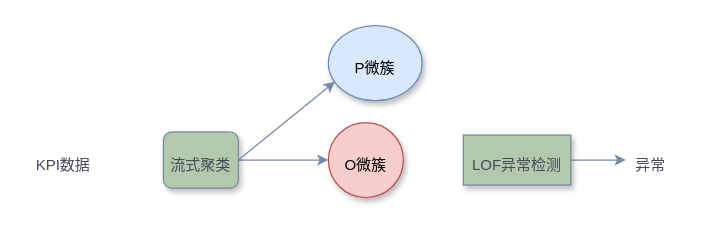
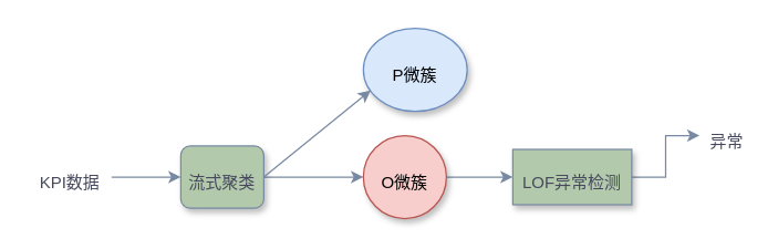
  <mxCell id="0" />
  <mxCell id="1" parent="0" />
+ <mxCell id="2" style="edgeStyle=orthogonalEdgeStyle;rounded=0;hachureGap=4;orthogonalLoop=1;jettySize=auto;html=1;strokeColor=#788AA3;fontFamily=Architects Daughter;fontSource=https%3A%2F%2Ffonts.googleapis.com%2Fcss%3Ffamily%3DArchitects%2BDaughter;fontSize=16;fontColor=#46495D;fillColor=#B2C9AB;" edge="1" parent="1" source="8" target="6"><mxGeometry relative="1" as="geometry"><mxPoint x="130" y="150" as="sourcePoint" /></mxGeometry></mxCell>
+ <mxCell id="3" style="edgeStyle=orthogonalEdgeStyle;rounded=0;hachureGap=4;orthogonalLoop=1;jettySize=auto;html=1;exitX=1;exitY=0.5;exitDx=0;exitDy=0;entryX=0;entryY=0.5;entryDx=0;entryDy=0;strokeColor=#788AA3;fontFamily=Architects Daughter;fontSource=https%3A%2F%2Ffonts.googleapis.com%2Fcss%3Ffamily%3DArchitects%2BDaughter;fontSize=16;fontColor=#46495D;fillColor=#B2C9AB;" edge="1" parent="1" source="4" target="10"><mxGeometry relative="1" as="geometry" /></mxCell>
  <mxCell id="4" value="&lt;font style=&quot;font-size: 12px;&quot; face=&quot;Helvetica&quot;&gt;O微簇&lt;/font&gt;" style="ellipse;whiteSpace=wrap;html=1;aspect=fixed;hachureGap=4;strokeColor=#b85450;fontFamily=Architects Daughter;fontSource=https%3A%2F%2Ffonts.googleapis.com%2Fcss%3Ffamily%3DArchitects%2BDaughter;fontSize=20;fillColor=#f8cecc;shadow=1;" vertex="1" parent="1"><mxGeometry x="262" y="97.5" width="60" height="60" as="geometry" /></mxCell>
  <mxCell id="5" style="rounded=0;hachureGap=4;orthogonalLoop=1;jettySize=auto;html=1;exitX=1;exitY=0.5;exitDx=0;exitDy=0;entryX=0;entryY=0.5;entryDx=0;entryDy=0;strokeColor=#788AA3;fontFamily=Architects Daughter;fontSource=https%3A%2F%2Ffonts.googleapis.com%2Fcss%3Ffamily%3DArchitects%2BDaughter;fontSize=16;fontColor=#46495D;fillColor=#B2C9AB;" edge="1" parent="1" source="6" target="4"><mxGeometry relative="1" as="geometry" /></mxCell>
  <mxCell id="6" value="&lt;font style=&quot;font-size: 12px;&quot;&gt;流式聚类&lt;/font&gt;" style="rounded=1;whiteSpace=wrap;html=1;hachureGap=4;strokeColor=#788AA3;fontFamily=Architects Daughter;fontSource=https%3A%2F%2Ffonts.googleapis.com%2Fcss%3Ffamily%3DArchitects%2BDaughter;fontSize=20;fontColor=#46495D;fillColor=#B2C9AB;shadow=1;" vertex="1" parent="1"><mxGeometry x="130" y="105" width="60" height="45" as="geometry" /></mxCell>
- <mxCell id="7" value="&lt;font style=&quot;font-size: 12px;&quot;&gt;异常&lt;/font&gt;" style="text;html=1;strokeColor=none;fillColor=none;align=center;verticalAlign=middle;whiteSpace=wrap;rounded=0;fontSize=20;fontFamily=Architects Daughter;fontColor=#46495D;shadow=1;" vertex="1" parent="1"><mxGeometry x="500" y="112.5" width="40" height="30" as="geometry" /></mxCell>
+ <mxCell id="7" value="&lt;font style=&quot;font-size: 12px;&quot;&gt;异常&lt;/font&gt;" style="text;html=1;strokeColor=none;fillColor=none;align=center;verticalAlign=middle;whiteSpace=wrap;rounded=0;fontSize=20;fontFamily=Architects Daughter;fontColor=#46495D;shadow=1;" vertex="1" parent="1"><mxGeometry x="505" y="82.5" width="40" height="30" as="geometry" /></mxCell>
  <mxCell id="8" value="&lt;font style=&quot;font-size: 12px;&quot; face=&quot;Helvetica&quot;&gt;KPI数据&lt;/font&gt;" style="text;html=1;strokeColor=none;fillColor=none;align=center;verticalAlign=middle;whiteSpace=wrap;rounded=0;fontSize=20;fontFamily=Architects Daughter;fontColor=#46495D;shadow=1;" vertex="1" parent="1"><mxGeometry x="20" y="102.5" width="60" height="50" as="geometry" /></mxCell>
  <mxCell id="9" style="edgeStyle=orthogonalEdgeStyle;rounded=0;hachureGap=4;orthogonalLoop=1;jettySize=auto;html=1;exitX=1;exitY=0.5;exitDx=0;exitDy=0;strokeColor=#788AA3;fontFamily=Architects Daughter;fontSource=https%3A%2F%2Ffonts.googleapis.com%2Fcss%3Ffamily%3DArchitects%2BDaughter;fontSize=16;fontColor=#46495D;fillColor=#B2C9AB;" edge="1" parent="1" source="10" target="7"><mxGeometry relative="1" as="geometry" /></mxCell>
  <mxCell id="10" value="&lt;font style=&quot;font-size: 12px;&quot; face=&quot;Helvetica&quot;&gt;LOF异常检测&lt;/font&gt;" style="whiteSpace=wrap;html=1;hachureGap=4;strokeColor=#788AA3;fontFamily=Architects Daughter;fontSource=https%3A%2F%2Ffonts.googleapis.com%2Fcss%3Ffamily%3DArchitects%2BDaughter;fontSize=20;fontColor=#46495D;fillColor=#B2C9AB;shadow=1;rounded=0;" vertex="1" parent="1"><mxGeometry x="370" y="107.5" width="86" height="40" as="geometry" /></mxCell>
  <mxCell id="11" value="&lt;font style=&quot;font-size: 12px;&quot; face=&quot;Helvetica&quot;&gt;P微簇&lt;/font&gt;" style="ellipse;whiteSpace=wrap;html=1;aspect=fixed;hachureGap=4;strokeColor=#6c8ebf;fontFamily=Architects Daughter;fontSource=https%3A%2F%2Ffonts.googleapis.com%2Fcss%3Ffamily%3DArchitects%2BDaughter;fontSize=20;fillColor=#dae8fc;shadow=1;" vertex="1" parent="1"><mxGeometry x="262" y="20" width="75" height="60" as="geometry" /></mxCell>
  <mxCell id="12" style="rounded=0;hachureGap=4;orthogonalLoop=1;jettySize=auto;html=1;exitX=1;exitY=0.5;exitDx=0;exitDy=0;entryX=0.069;entryY=0.749;entryDx=0;entryDy=0;entryPerimeter=0;strokeColor=#788AA3;fontFamily=Architects Daughter;fontSource=https%3A%2F%2Ffonts.googleapis.com%2Fcss%3Ffamily%3DArchitects%2BDaughter;fontSize=16;fontColor=#46495D;fillColor=#B2C9AB;" edge="1" parent="1" source="6" target="11"><mxGeometry relative="1" as="geometry" /></mxCell>
